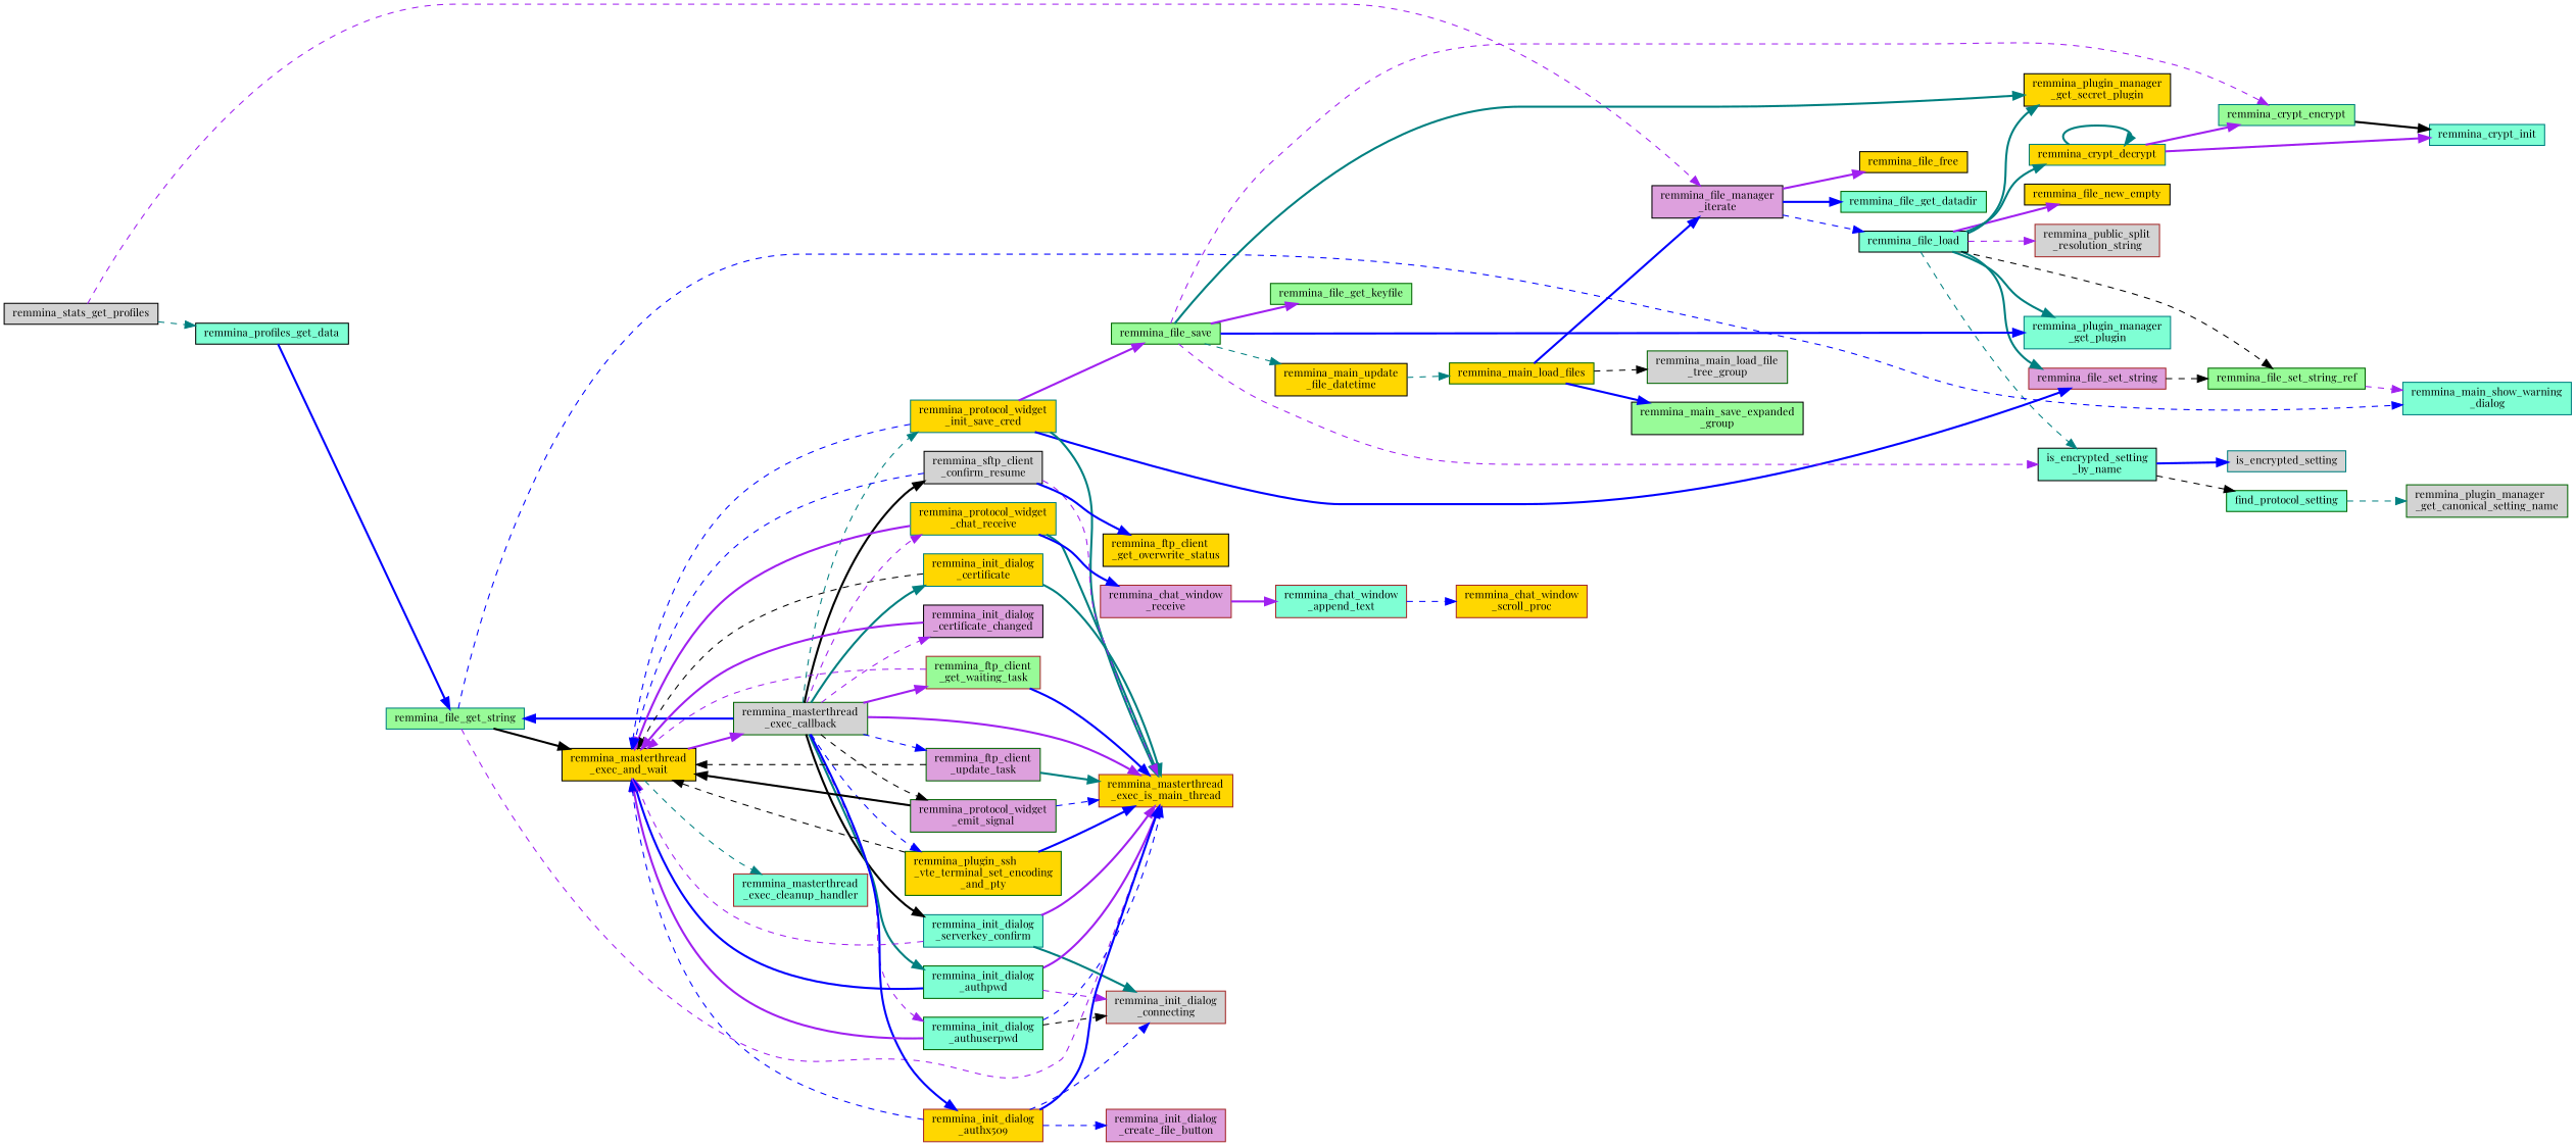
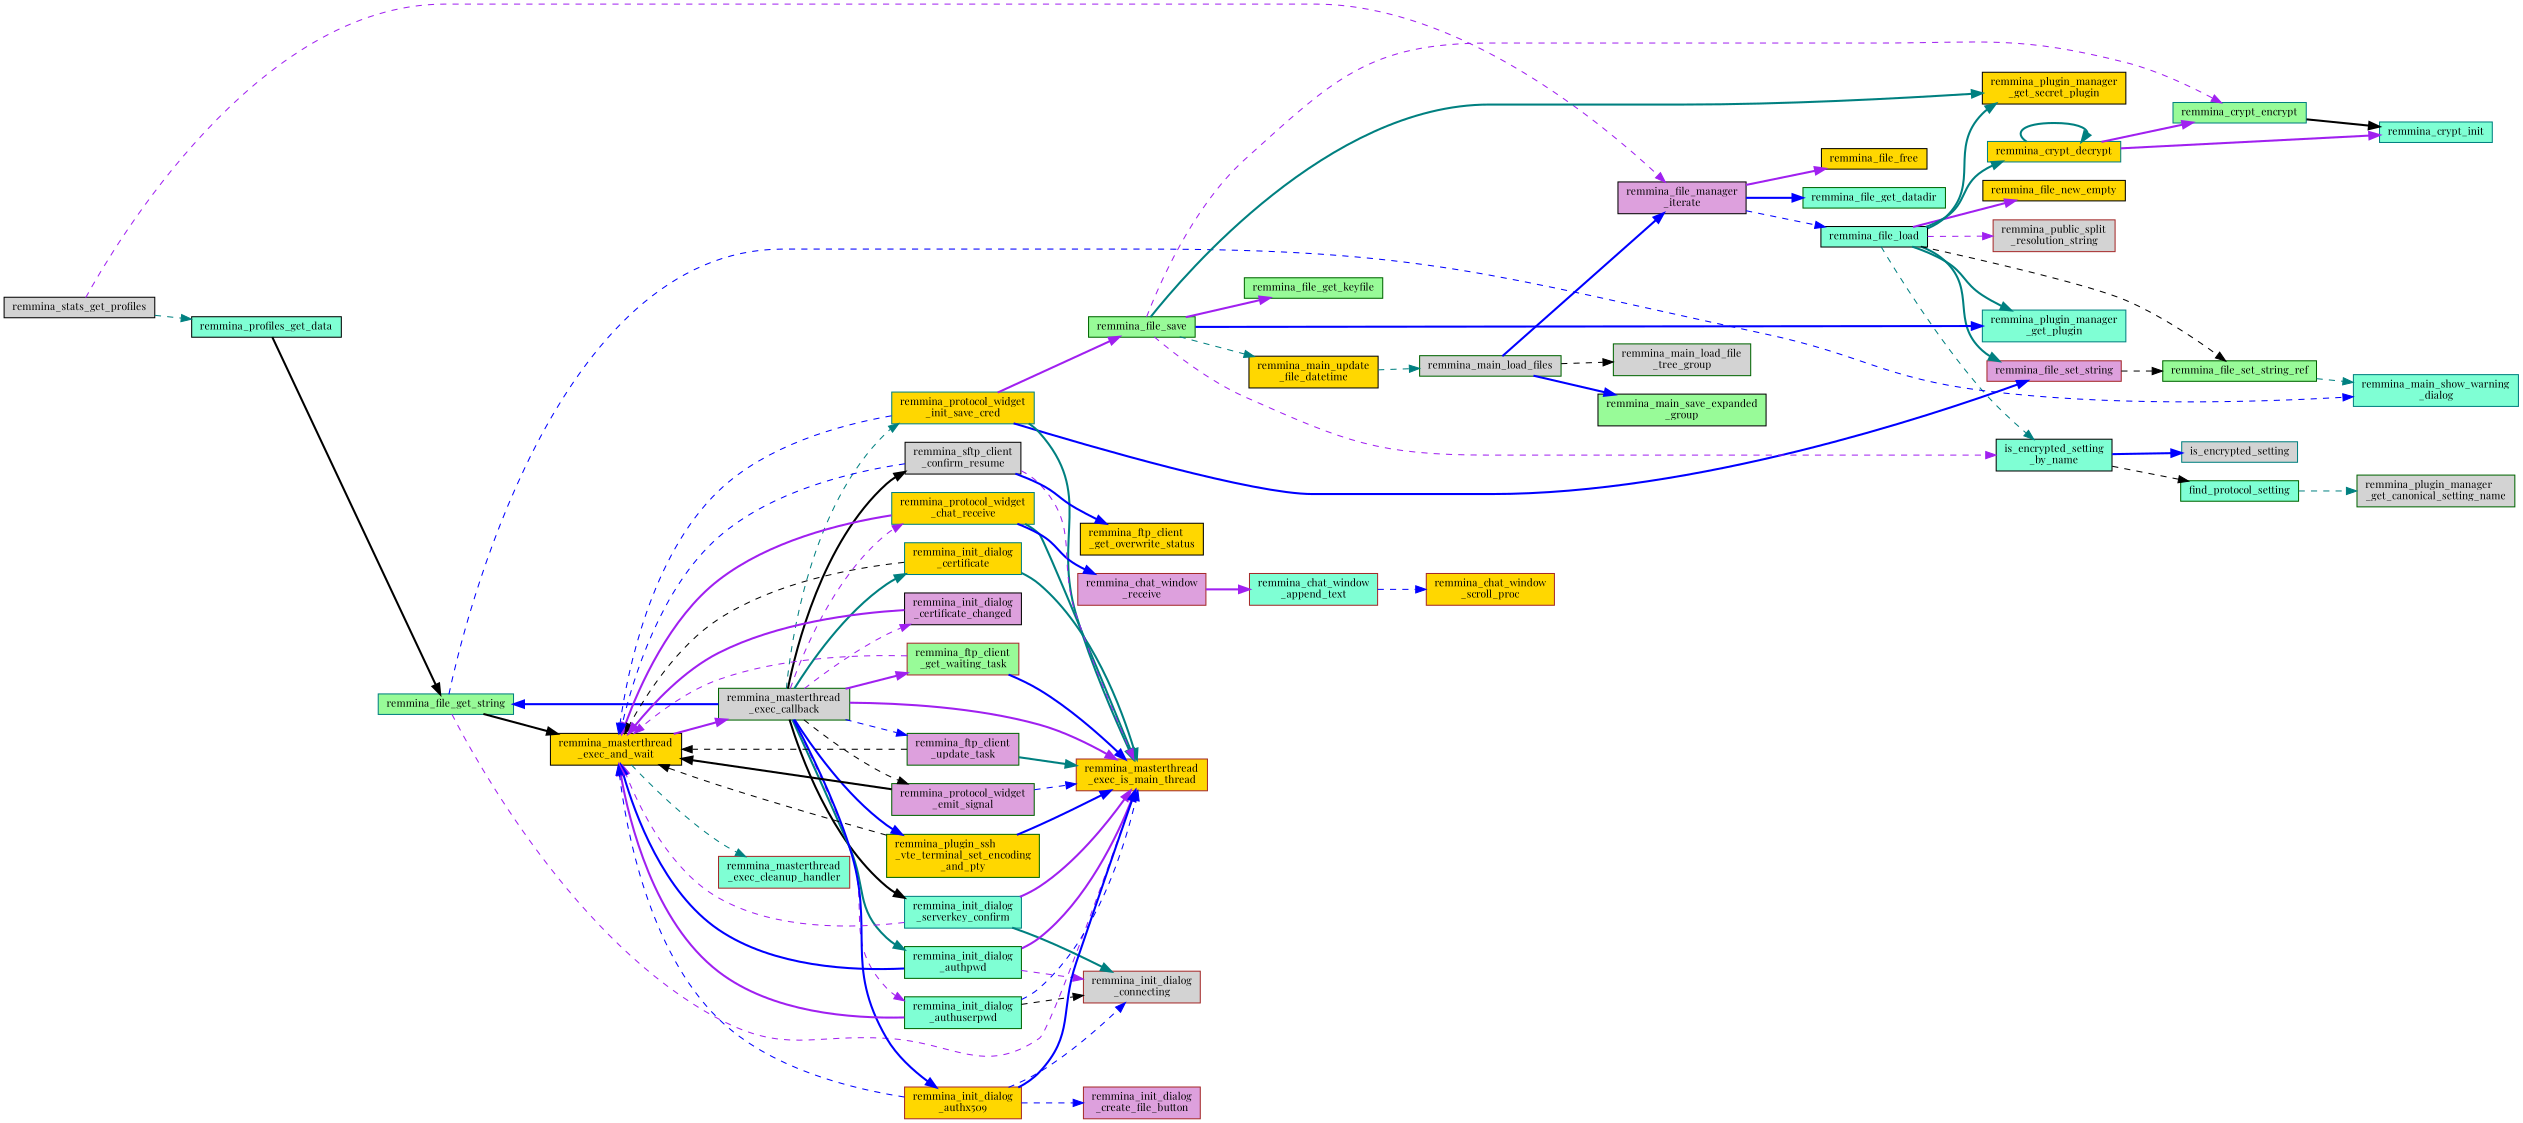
  digraph {
    fontname="Playfair Display"
    rankdir=LR
    node [color=black fillcolor=gold fontname="Playfair Display" fontsize=10 shape=record style=filled]
    edge [color=purple fontname="Playfair Display" fontsize=10 labelfontname=Helvetica labelfontsize=10 style=bold]
    n1 [fillcolor=lightgrey fontcolor=black height=0.2 label=remmina_stats_get_profiles width=0.4]
    n2 [fillcolor=plum height=0.2 label="remmina_file_manager\l_iterate" width=0.4]
    n3 [fillcolor=aquamarine height=0.2 label=remmina_profiles_get_data width=0.4]
    n4 [color=darkgreen fillcolor=aquamarine height=0.2 label=remmina_file_get_datadir width=0.4]
    n5 [fillcolor=aquamarine height=0.2 label=remmina_file_load width=0.4]
    n6 [height=0.2 label=remmina_file_free width=0.4]
    n7 [color=teal fillcolor=palegreen height=0.2 label=remmina_file_get_string width=0.4]
    n8 [height=0.2 label=remmina_file_new_empty width=0.4]
    n9 [color=teal fillcolor=aquamarine height=0.2 label="remmina_plugin_manager\l_get_plugin" width=0.4]
    n10 [height=0.2 label="remmina_plugin_manager\l_get_secret_plugin" width=0.4]
    n11 [fillcolor=aquamarine height=0.2 label="is_encrypted_setting\l_by_name" width=0.4]
    n12 [color=brown fillcolor=plum height=0.2 label=remmina_file_set_string width=0.4]
    n13 [color=darkgreen fillcolor=palegreen height=0.2 label=remmina_file_set_string_ref width=0.4]
    n14 [color=teal height=0.2 label=remmina_crypt_decrypt width=0.4]
    n15 [color=brown fillcolor=lightgrey height=0.2 label="remmina_public_split\l_resolution_string" width=0.4]
    n16 [color=darkgreen fillcolor=aquamarine height=0.2 label=find_protocol_setting width=0.4]
    n17 [color=teal fillcolor=lightgrey height=0.2 label=is_encrypted_setting width=0.4]
    n18 [color=teal fillcolor=aquamarine height=0.2 label="remmina_main_show_warning\l_dialog" width=0.4]
    n19 [color=teal fillcolor=aquamarine height=0.2 label=remmina_crypt_init width=0.4]
    n20 [color=teal fillcolor=palegreen height=0.2 label=remmina_crypt_encrypt width=0.4]
    n21 [color=darkgreen fillcolor=lightgrey height=0.2 label="remmina_plugin_manager\l_get_canonical_setting_name" width=0.4]
    n22 [color=brown height=0.2 label="remmina_masterthread\l_exec_is_main_thread" width=0.4]
    n23 [height=0.2 label="remmina_masterthread\l_exec_and_wait" width=0.4]
    n24 [color=brown fillcolor=aquamarine height=0.2 label="remmina_masterthread\l_exec_cleanup_handler" width=0.4]
    n25 [color=darkgreen fillcolor=lightgrey height=0.2 label="remmina_masterthread\l_exec_callback" width=0.4]
    n26 [color=teal height=0.2 label="remmina_protocol_widget\l_init_save_cred" width=0.4]
    n27 [color=teal height=0.2 label="remmina_protocol_widget\l_chat_receive" width=0.4]
    n28 [color=teal fillcolor=aquamarine height=0.2 label="remmina_init_dialog\l_serverkey_confirm" width=0.4]
    n29 [color=darkgreen fillcolor=aquamarine height=0.2 label="remmina_init_dialog\l_authpwd" width=0.4]
    n30 [color=darkgreen fillcolor=aquamarine height=0.2 label="remmina_init_dialog\l_authuserpwd" width=0.4]
    n31 [color=teal height=0.2 label="remmina_init_dialog\l_certificate" width=0.4]
    n32 [fillcolor=plum height=0.2 label="remmina_init_dialog\l_certificate_changed" width=0.4]
    n33 [color=brown height=0.2 label="remmina_init_dialog\l_authx509" width=0.4]
    n34 [color=darkgreen fillcolor=plum height=0.2 label="remmina_ftp_client\l_update_task" width=0.4]
    n35 [color=brown fillcolor=palegreen height=0.2 label="remmina_ftp_client\l_get_waiting_task" width=0.4]
    n36 [color=darkgreen fillcolor=plum height=0.2 label="remmina_protocol_widget\l_emit_signal" width=0.4]
    n37 [fillcolor=lightgrey height=0.2 label="remmina_sftp_client\l_confirm_resume" width=0.4]
    n38 [color=darkgreen height=0.2 label="remmina_plugin_ssh\l_vte_terminal_set_encoding\l_and_pty" width=0.4]
    n39 [color=darkgreen fillcolor=palegreen height=0.2 label=remmina_file_save width=0.4]
    n40 [color=brown fillcolor=plum height=0.2 label="remmina_chat_window\l_receive" width=0.4]
    n41 [color=brown fillcolor=lightgrey height=0.2 label="remmina_init_dialog\l_connecting" width=0.4]
    n42 [color=brown fillcolor=plum height=0.2 label="remmina_init_dialog\l_create_file_button" width=0.4]
    n43 [height=0.2 label="remmina_ftp_client\l_get_overwrite_status" width=0.4]
    n44 [color=darkgreen fillcolor=palegreen height=0.2 label=remmina_file_get_keyfile width=0.4]
    n45 [height=0.2 label="remmina_main_update\l_file_datetime" width=0.4]
-   n46 [color=darkgreen height=0.2 label=remmina_main_load_files width=0.4]
+   n46 [color=darkgreen fillcolor=lightgrey height=0.2 label=remmina_main_load_files width=0.4]
    n47 [fillcolor=palegreen height=0.2 label="remmina_main_save_expanded\l_group" width=0.4]
    n48 [color=darkgreen fillcolor=lightgrey height=0.2 label="remmina_main_load_file\l_tree_group" width=0.4]
    n49 [color=brown fillcolor=aquamarine height=0.2 label="remmina_chat_window\l_append_text" width=0.4]
    n50 [color=brown height=0.2 label="remmina_chat_window\l_scroll_proc" width=0.4]
    n1 -> n2 [style=dashed]
    n1 -> n3 [color=teal style=dashed]
    n2 -> n4 [color=blue]
    n2 -> n5 [color=blue style=dashed]
    n2 -> n6
-   n3 -> n7 [color=blue]
+   n3 -> n7 [color=black]
    n5 -> n8
    n5 -> n9 [color=teal]
    n5 -> n10 [color=teal]
    n5 -> n11 [color=teal style=dashed]
    n5 -> n12 [color=teal]
    n5 -> n13 [color=black style=dashed]
    n5 -> n14 [color=teal]
    n5 -> n15 [style=dashed]
    n7 -> n18 [color=blue style=dashed]
    n7 -> n22 [style=dashed]
    n7 -> n23 [color=black]
    n11 -> n16 [color=black style=dashed]
    n11 -> n17 [color=blue]
    n12 -> n13 [color=black style=dashed]
-   n13 -> n18 [style=dashed]
+   n13 -> n18 [color=teal style=dashed]
    n14 -> n14 [color=teal]
    n14 -> n19
    n14 -> n20
    n16 -> n21 [color=teal style=dashed]
    n20 -> n19 [color=black]
    n23 -> n24 [color=teal style=dashed]
    n23 -> n25
    n25 -> n7 [color=blue]
    n25 -> n22
    n25 -> n26 [color=teal style=dashed]
    n25 -> n27 [style=dashed]
    n25 -> n28 [color=black]
    n25 -> n29 [color=teal]
    n25 -> n30 [style=dashed]
    n25 -> n31 [color=teal]
    n25 -> n32 [style=dashed]
    n25 -> n33 [color=blue]
    n25 -> n34 [color=blue style=dashed]
    n25 -> n35
    n25 -> n36 [color=black style=dashed]
    n25 -> n37 [color=black]
-   n25 -> n38 [color=blue style=dashed]
+   n25 -> n38 [color=blue]
    n26 -> n12 [color=blue]
    n26 -> n22 [color=teal]
    n26 -> n23 [color=blue style=dashed]
    n26 -> n39
    n27 -> n22 [color=teal]
    n27 -> n23
    n27 -> n40 [color=blue]
    n28 -> n22
    n28 -> n23 [style=dashed]
    n28 -> n41 [color=teal]
    n29 -> n22
    n29 -> n23 [color=blue]
    n29 -> n41 [style=dashed]
    n30 -> n22 [color=blue style=dashed]
    n30 -> n23
    n30 -> n41 [color=black style=dashed]
    n31 -> n22 [color=teal]
    n31 -> n23 [color=black style=dashed]
    n32 -> n23
    n33 -> n22 [color=blue]
    n33 -> n23 [color=blue style=dashed]
    n33 -> n41 [color=blue style=dashed]
    n33 -> n42 [color=blue style=dashed]
    n34 -> n22 [color=teal]
    n34 -> n23 [color=black style=dashed]
    n35 -> n22 [color=blue]
    n35 -> n23 [style=dashed]
    n36 -> n22 [color=blue style=dashed]
    n36 -> n23 [color=black]
    n37 -> n22 [style=dashed]
    n37 -> n23 [color=blue style=dashed]
    n37 -> n43 [color=blue]
    n38 -> n22 [color=blue]
    n38 -> n23 [color=black style=dashed]
    n39 -> n9 [color=blue]
    n39 -> n10 [color=teal]
    n39 -> n11 [style=dashed]
    n39 -> n20 [style=dashed]
    n39 -> n44
    n39 -> n45 [color=teal style=dashed]
    n40 -> n49
    n45 -> n46 [color=teal style=dashed]
    n46 -> n2 [color=blue]
    n46 -> n47 [color=blue]
    n46 -> n48 [color=black style=dashed]
    n49 -> n50 [color=blue style=dashed]
  }
